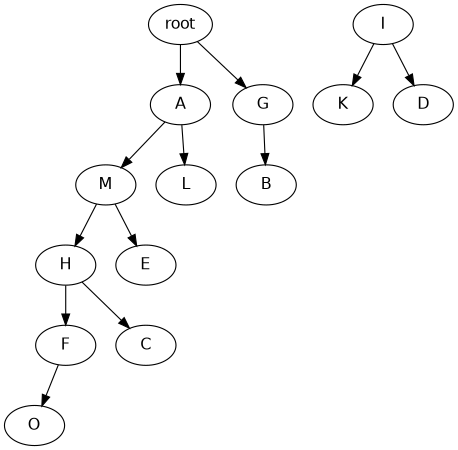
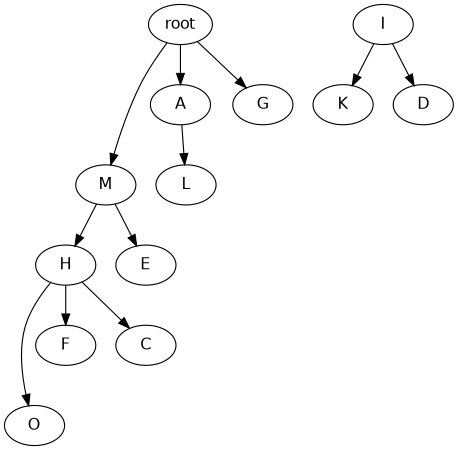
  digraph {
    fontname="DejaVu Sans"
    node [fontname="DejaVu Sans"]
    edge [fontname="DejaVu Sans"]
    n1 [label=root]
    n2 [label=M]
    n3 [label=A]
    n4 [label=G]
    n5 [label=H]
    n6 [label=E]
    n7 [label=L]
-   n8 [label=B]
    n9 [label=O]
    n10 [label=F]
    n11 [label=C]
    n12 [label=I]
    n13 [label=K]
    n14 [label=D]
-   n3 -> n2
+   n1 -> n2
    n1 -> n3
    n1 -> n4
    n2 -> n5
    n2 -> n6
    n3 -> n7
-   n4 -> n8
-   n10 -> n9
+   n5 -> n9
    n5 -> n10
    n5 -> n11
    n12 -> n13
    n12 -> n14
  }
